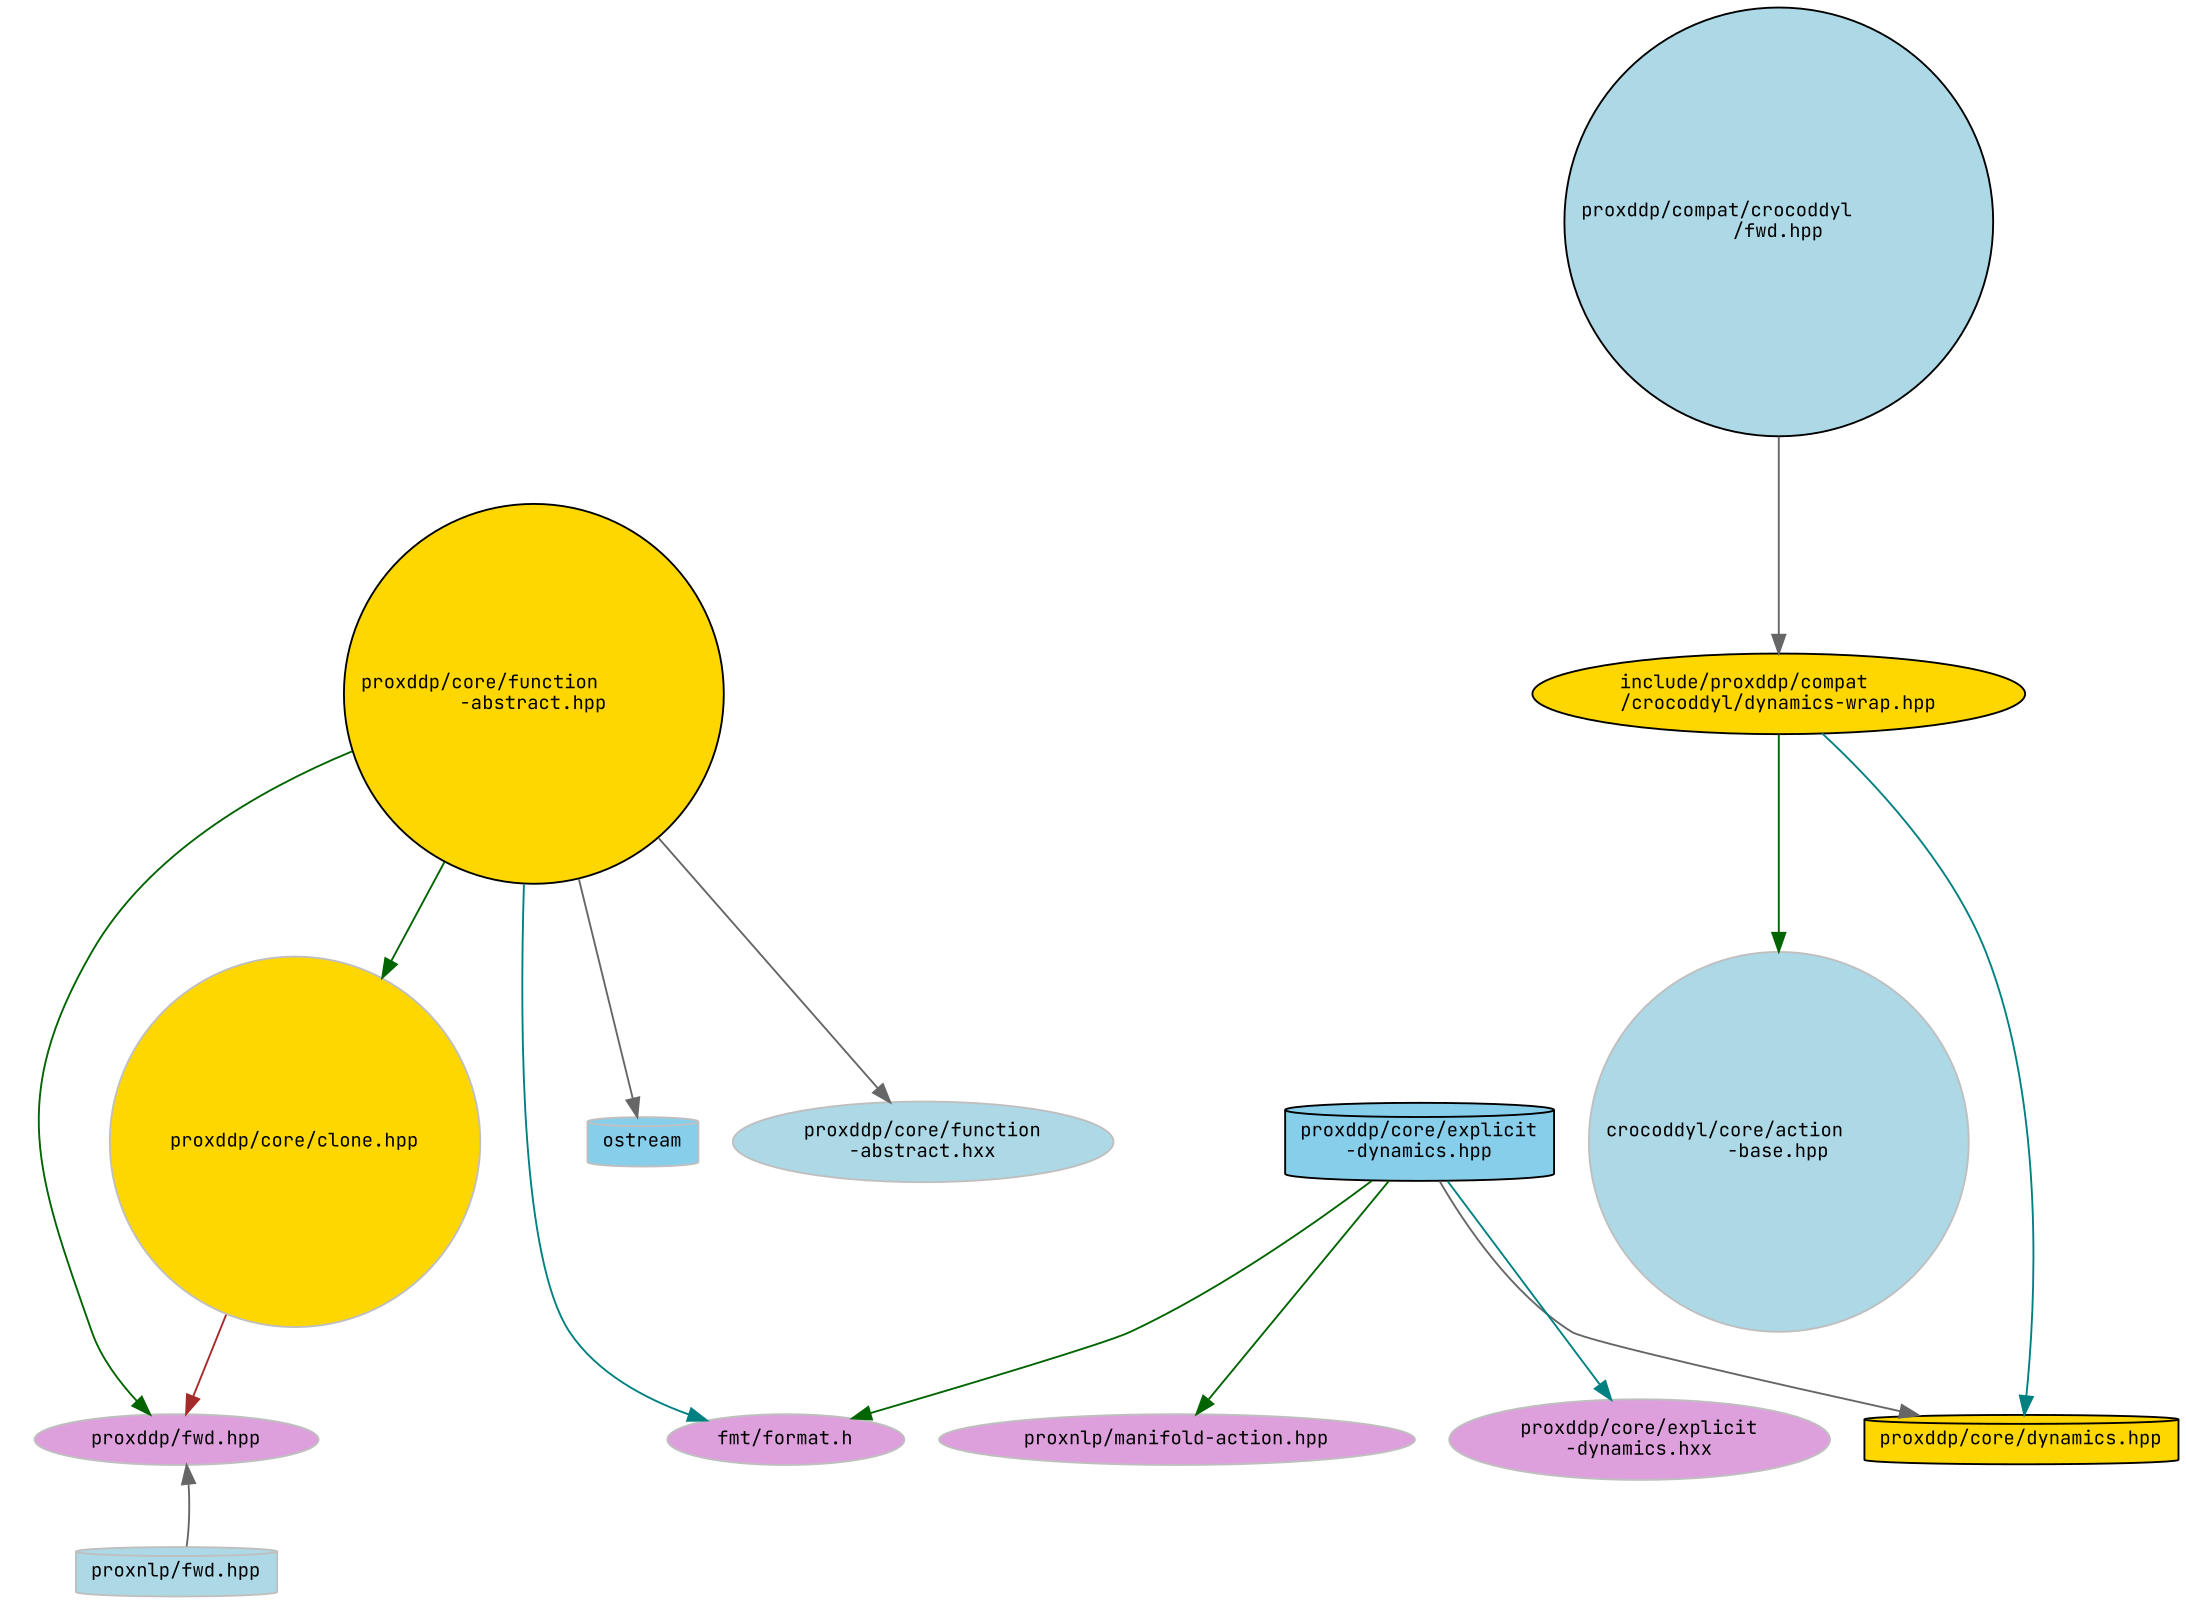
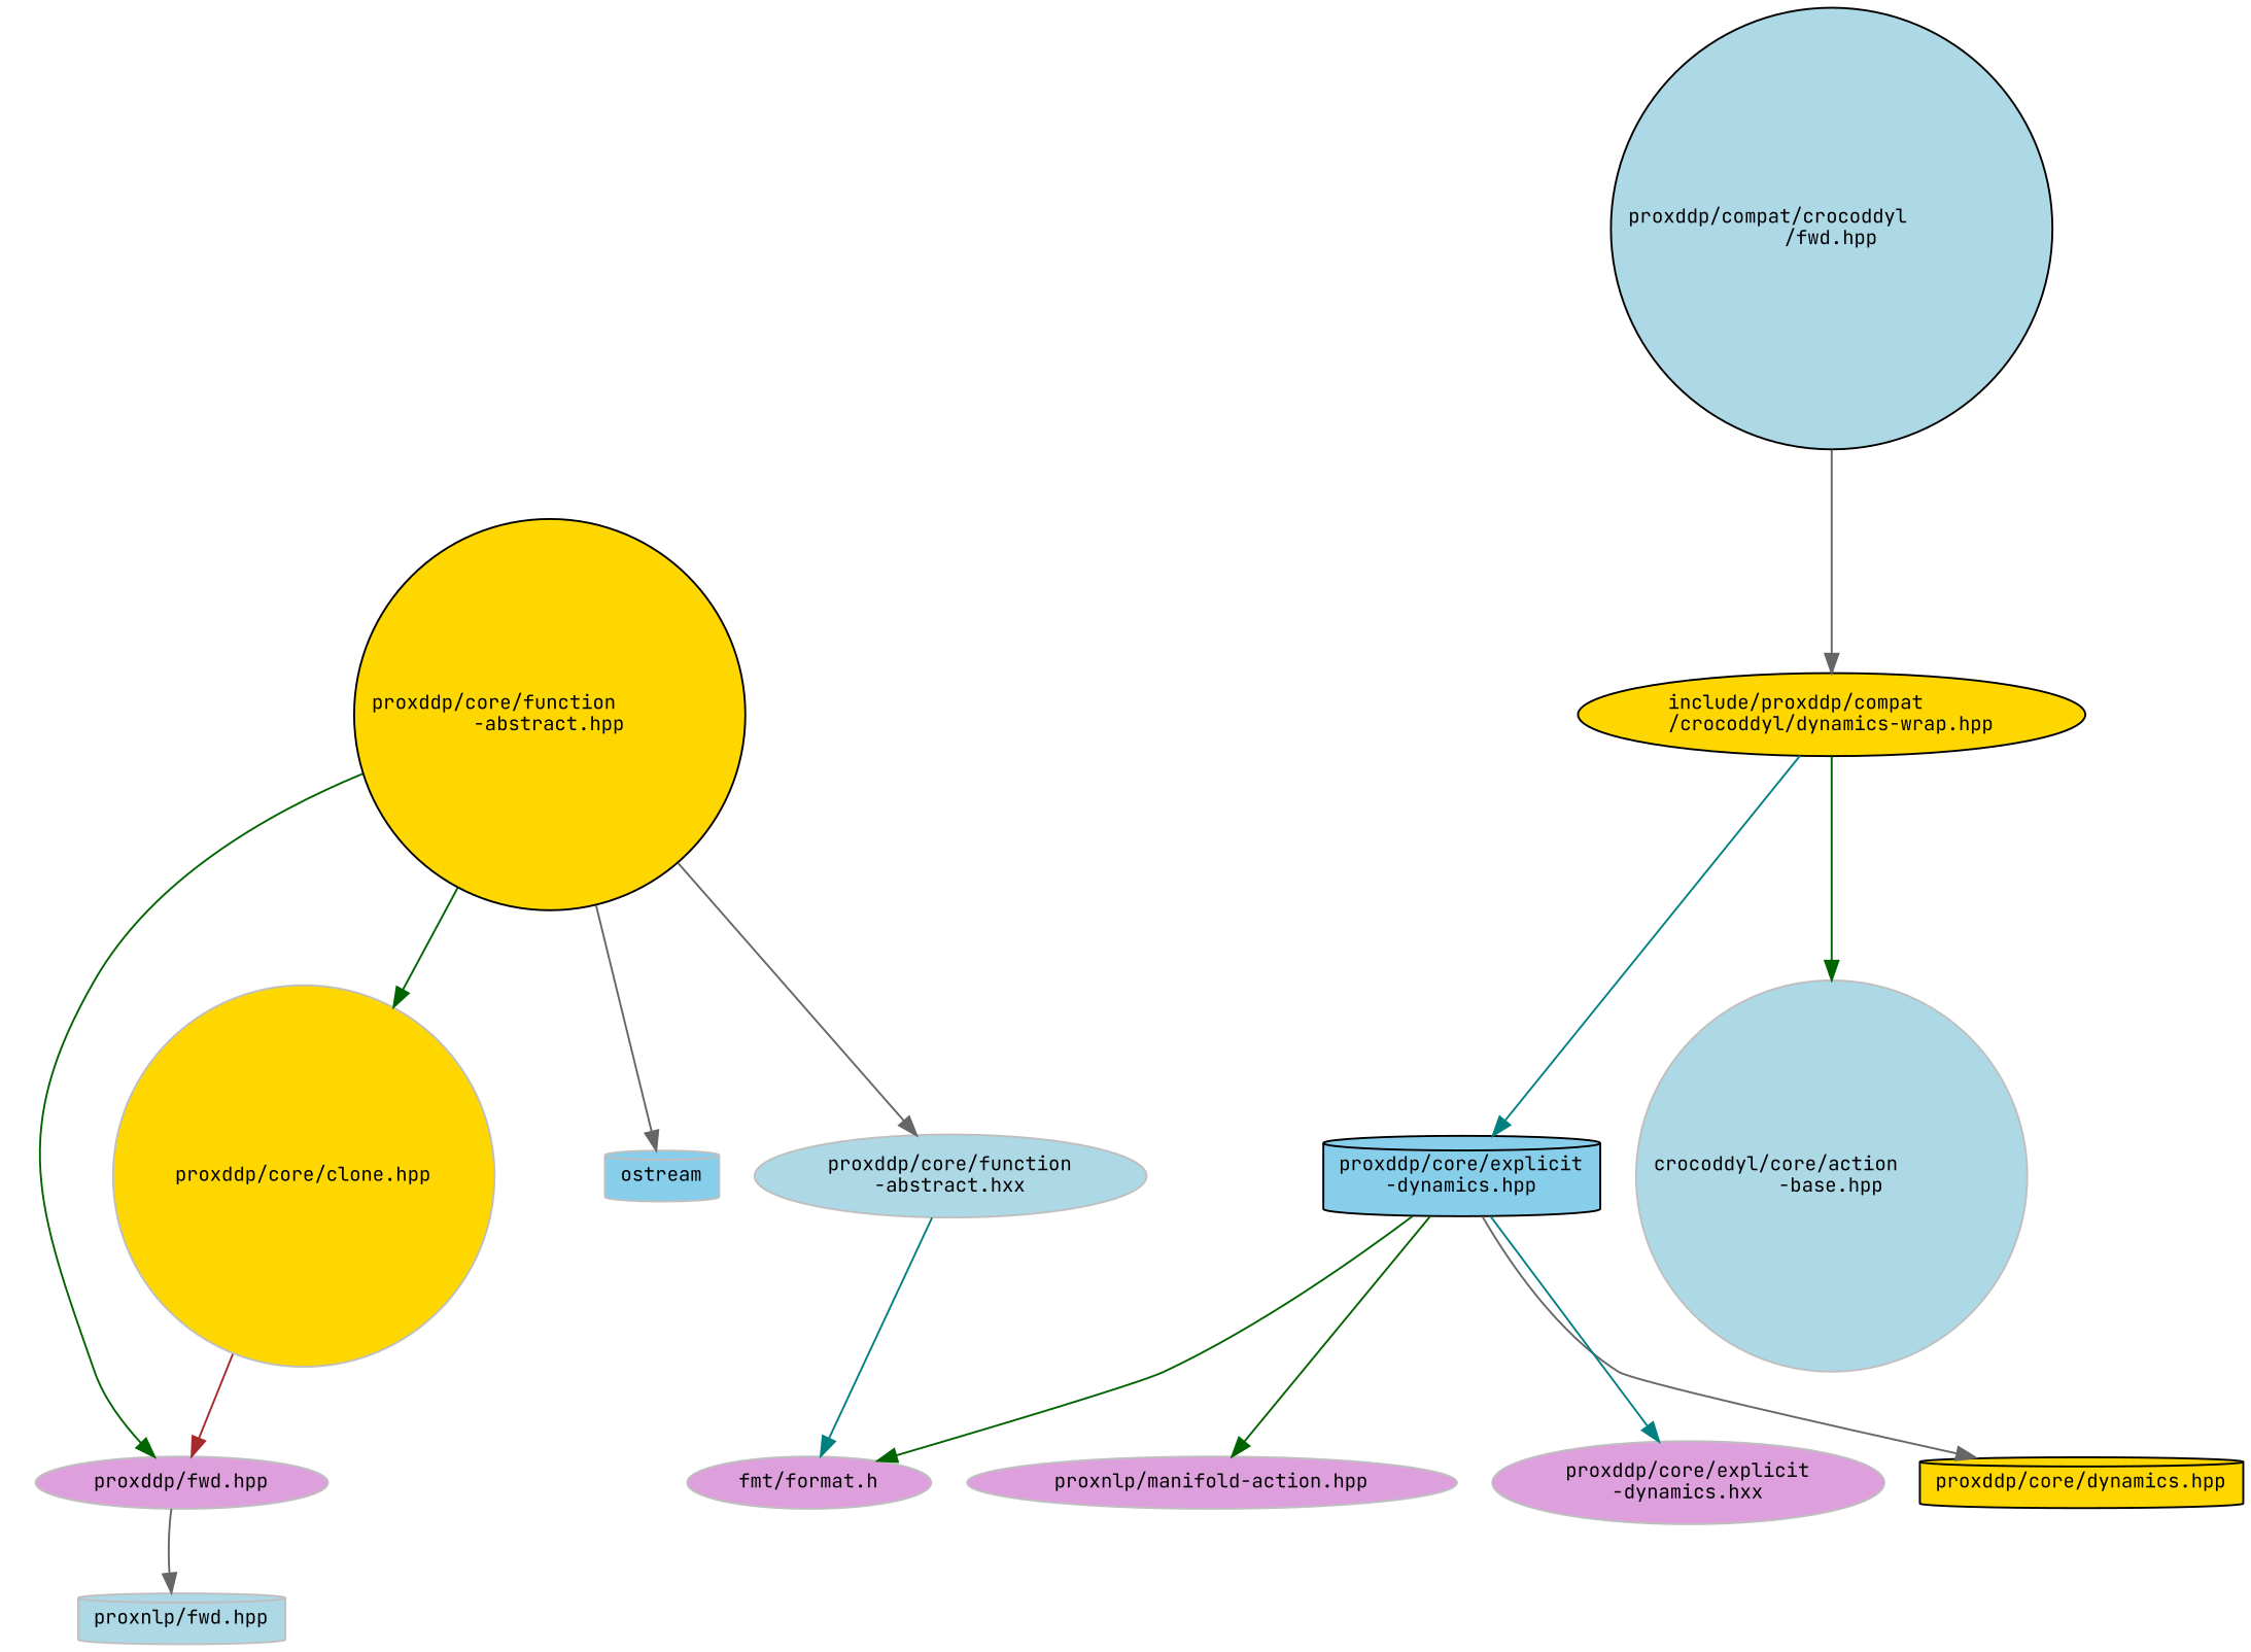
  digraph {
    fontname="JetBrains Mono"
    node [color=grey75 fillcolor=gold fontname="JetBrains Mono" fontsize=10 shape=ellipse style=filled]
    edge [color=darkgreen fontname="JetBrains Mono" fontsize=10 labelfontname=Helvetica labelfontsize=10 style=solid]
    n1 [color=black fontcolor=black height=0.2 label="include/proxddp/compat\l/crocoddyl/dynamics-wrap.hpp" width=0.4]
    n2 [color=black fillcolor=skyblue height=0.2 label="proxddp/core/explicit\l-dynamics.hpp" shape=cylinder width=0.4]
    n3 [fillcolor=lightblue height=0.2 label="crocoddyl/core/action\l-base.hpp" shape=circle width=0.4]
    n4 [color=black fillcolor=lightblue height=0.2 label="proxddp/compat/crocoddyl\l/fwd.hpp" shape=circle width=0.4]
    n5 [color=black height=0.2 label="proxddp/core/dynamics.hpp" shape=cylinder width=0.4]
    n6 [fillcolor=plum height=0.2 label="fmt/format.h" width=0.4]
    n7 [fillcolor=plum height=0.2 label="proxnlp/manifold-action.hpp" width=0.4]
    n8 [fillcolor=plum height=0.2 label="proxddp/core/explicit\l-dynamics.hxx" width=0.4]
    n9 [color=black height=0.2 label="proxddp/core/function\l-abstract.hpp" shape=circle width=0.4]
    n10 [fillcolor=plum height=0.2 label="proxddp/fwd.hpp" width=0.4]
    n11 [height=0.2 label="proxddp/core/clone.hpp" shape=circle width=0.4]
    n12 [fillcolor=skyblue height=0.2 label=ostream shape=cylinder width=0.4]
    n13 [fillcolor=lightblue height=0.2 label="proxddp/core/function\l-abstract.hxx" width=0.4]
    n14 [fillcolor=lightblue height=0.2 label="proxnlp/fwd.hpp" shape=cylinder width=0.4]
-   n1 -> n5 [color=teal]
+   n1 -> n2 [color=teal]
    n1 -> n3
    n2 -> n5 [color=gray40]
    n2 -> n6
    n2 -> n7
    n2 -> n8 [color=teal]
    n4 -> n1 [color=gray40]
-   n9 -> n6 [color=teal]
+   n13 -> n6 [color=teal]
    n9 -> n10
    n9 -> n11
    n9 -> n12 [color=gray40]
    n9 -> n13 [color=gray40]
-   n14 -> n10 [color=gray40]
+   n10 -> n14 [color=gray40]
    n11 -> n10 [color=brown]
  }
